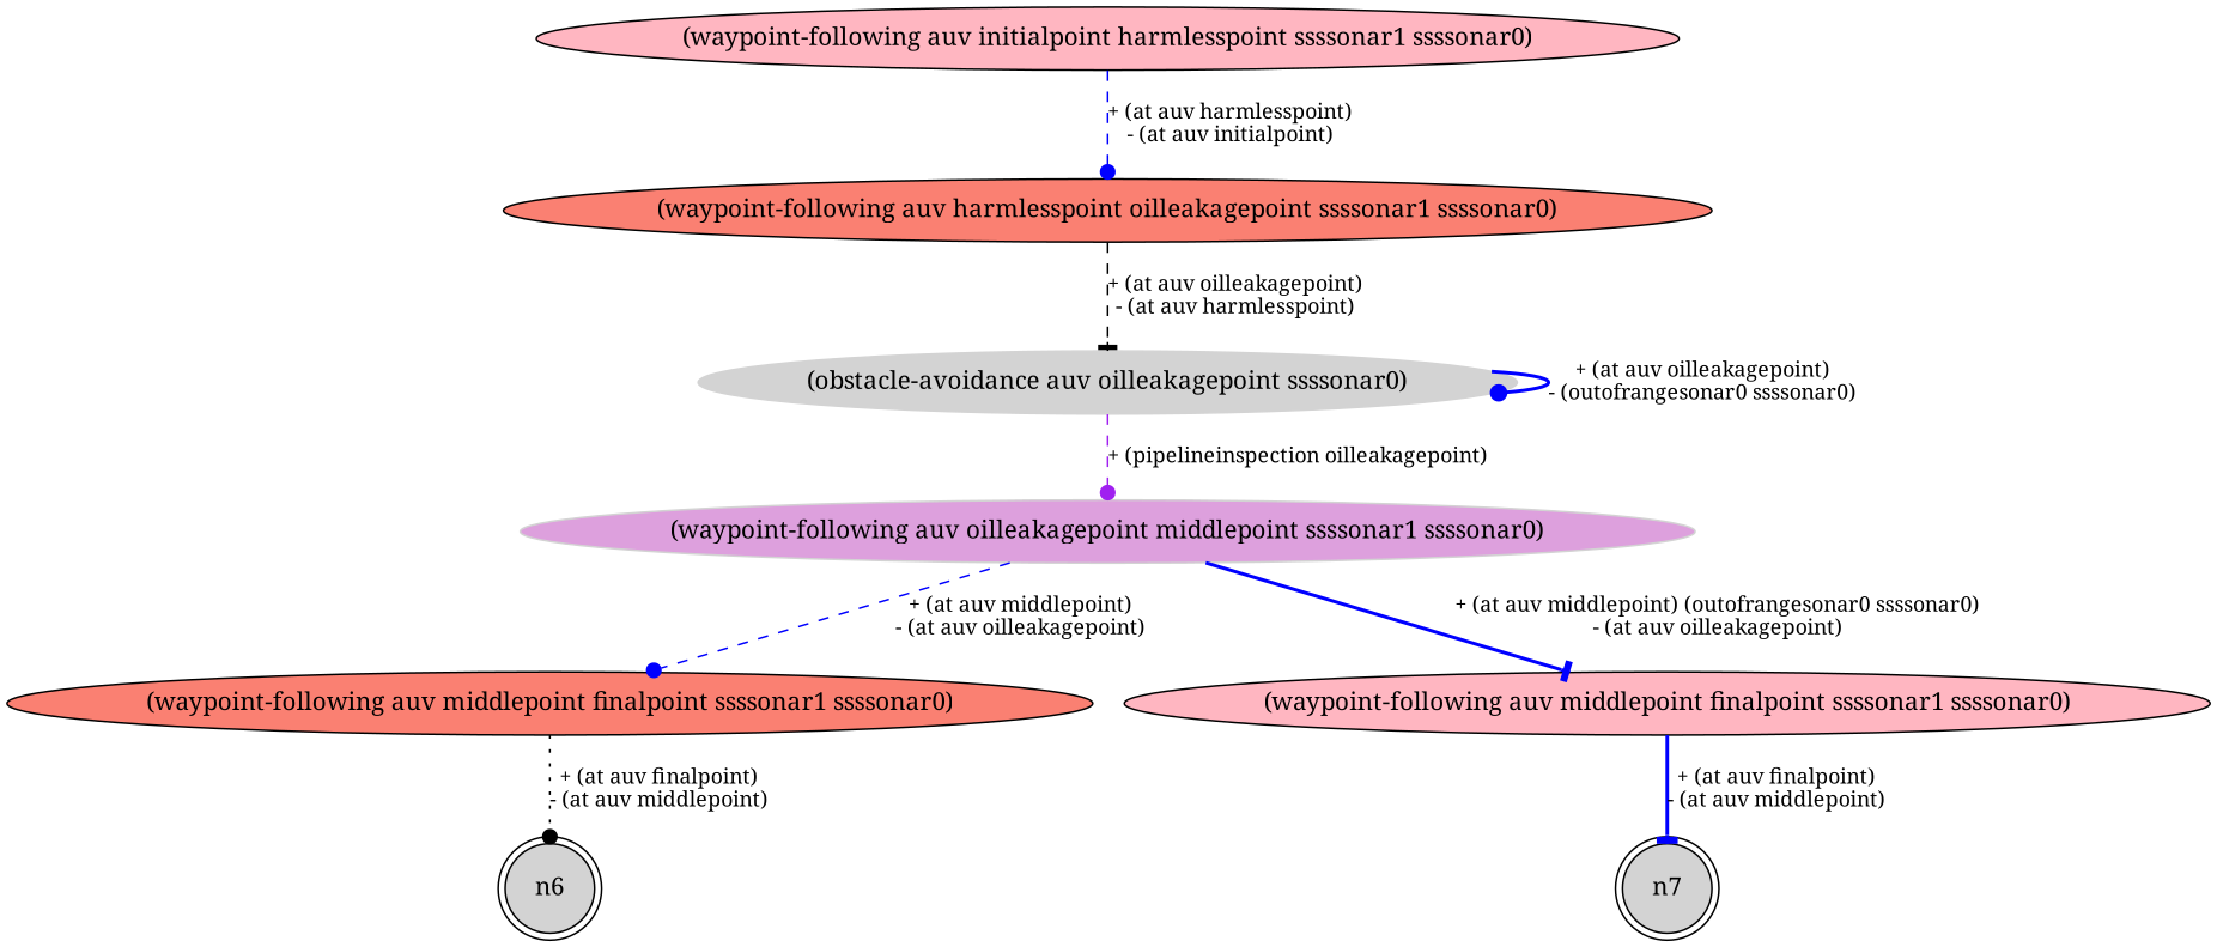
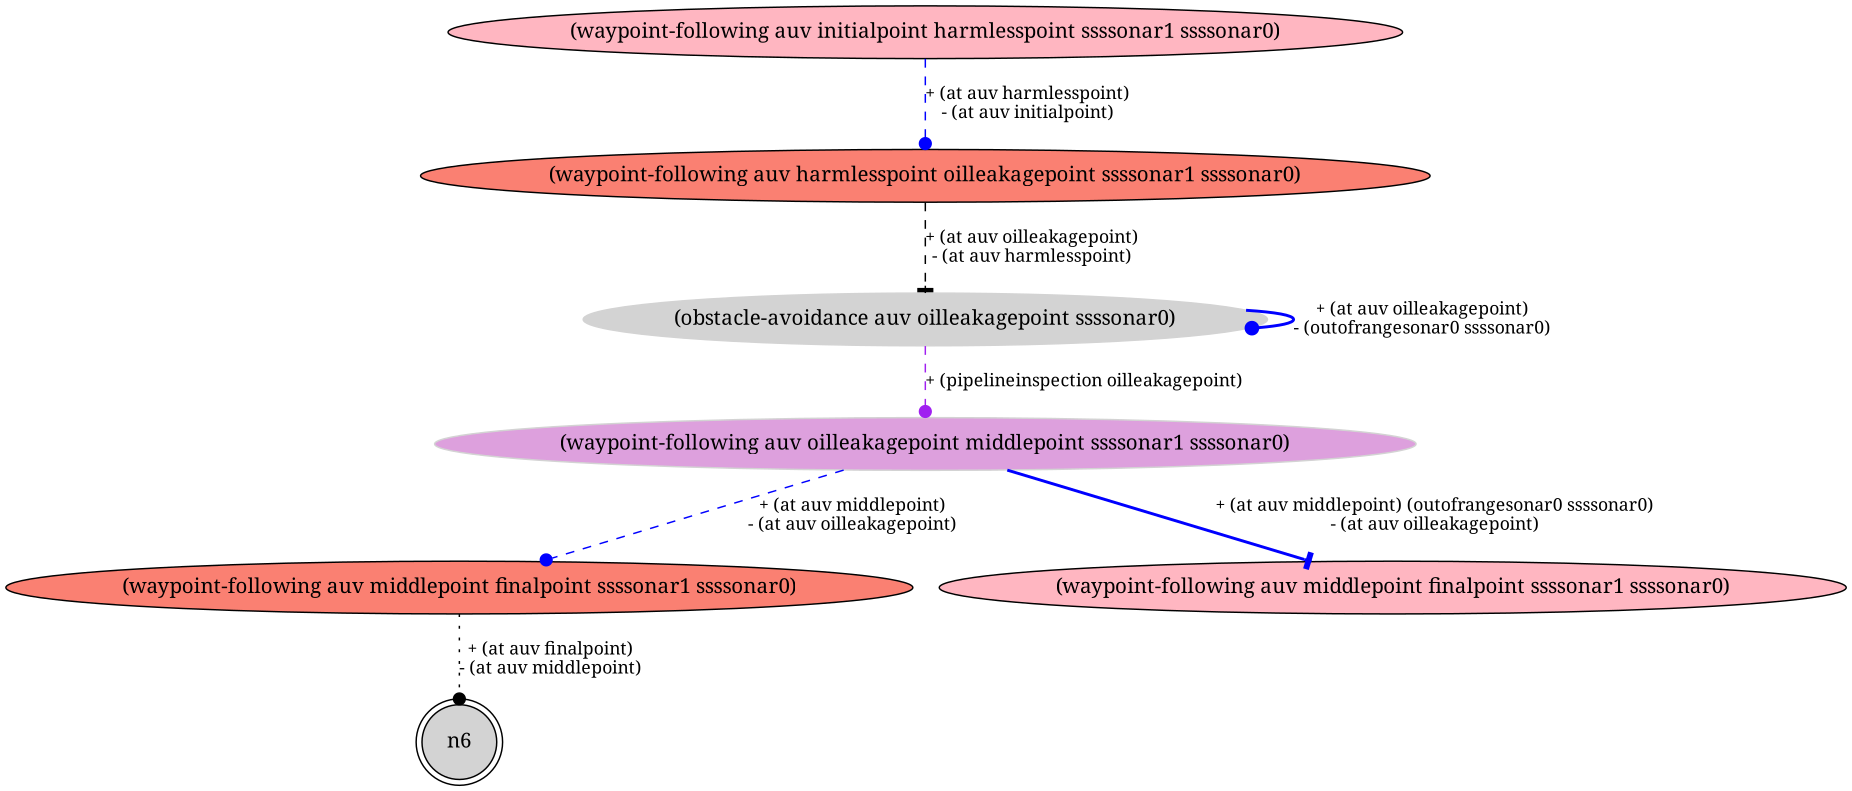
  digraph {
    fontname="Noto Serif"
    packMode="graph"
    node [fontname="Noto Serif" shape=ellipse style=filled fillcolor=lightgrey]
    edge [fontname="Noto Serif" fontsize=12 color=blue style=dashed arrowhead=dot]
    n0 [label="(waypoint-following auv initialpoint harmlesspoint ssssonar1 ssssonar0)" fillcolor=lightpink]
    n1 [label="(waypoint-following auv harmlesspoint oilleakagepoint ssssonar1 ssssonar0)" fillcolor=salmon]
    n2 [color=lightgrey label="(obstacle-avoidance auv oilleakagepoint ssssonar0)"]
    n3 [color=lightgrey label="(waypoint-following auv oilleakagepoint middlepoint ssssonar1 ssssonar0)" fillcolor=plum]
    n4 [label="(waypoint-following auv middlepoint finalpoint ssssonar1 ssssonar0)" fillcolor=salmon]
    n5 [label="(waypoint-following auv middlepoint finalpoint ssssonar1 ssssonar0)" fillcolor=lightpink]
    n6 [peripheries=2 shape=circle]
-   n7 [peripheries=2 shape=circle]
    n0 -> n1 [label="+ (at auv harmlesspoint)\n- (at auv initialpoint)"]
    n1 -> n2 [label="+ (at auv oilleakagepoint)\n- (at auv harmlesspoint)" color=black arrowhead=tee]
    n2 -> n2 [label="+ (at auv oilleakagepoint)\n- (outofrangesonar0 ssssonar0)" style=bold]
    n2 -> n3 [label="+ (pipelineinspection oilleakagepoint)" color=purple]
    n3 -> n4 [label="+ (at auv middlepoint)\n- (at auv oilleakagepoint)"]
    n3 -> n5 [label="+ (at auv middlepoint) (outofrangesonar0 ssssonar0)\n- (at auv oilleakagepoint)" style=bold arrowhead=tee]
    n4 -> n6 [label="+ (at auv finalpoint)\n- (at auv middlepoint)" color=black style=dotted]
-   n5 -> n7 [label="+ (at auv finalpoint)\n- (at auv middlepoint)" style=bold arrowhead=tee]
  }
